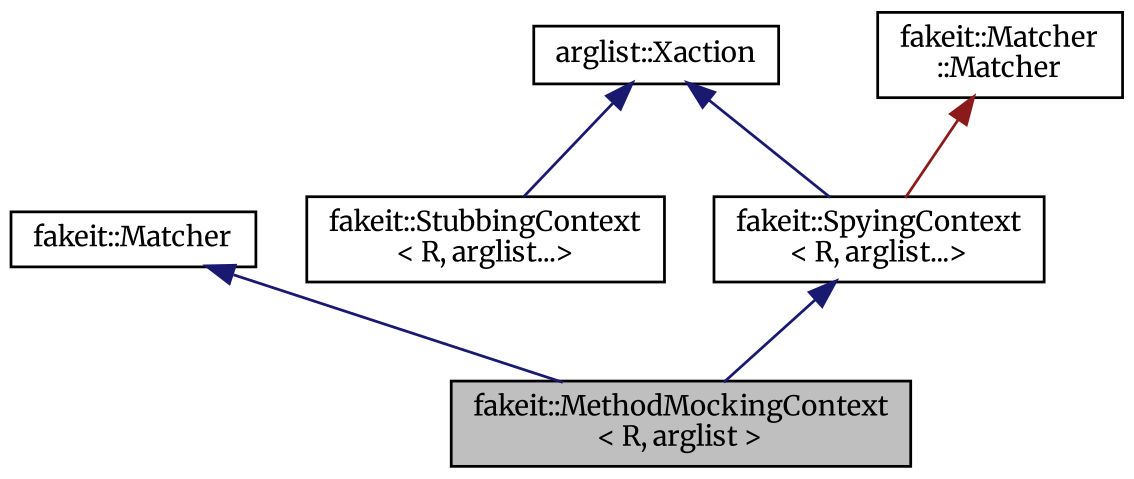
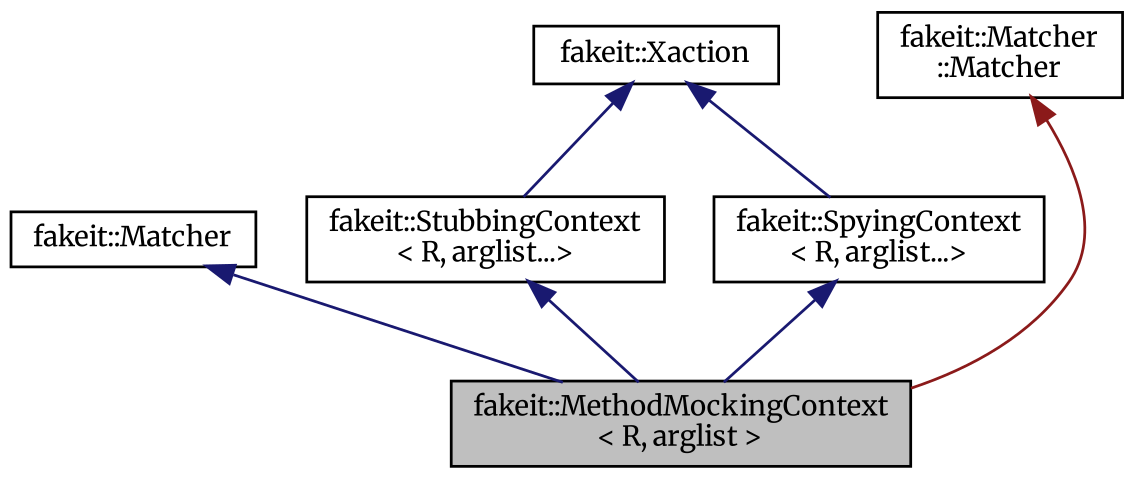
  digraph {
    fontname=Merriweather
    rankdir=TB
    node [color=black fillcolor=white fontname=Merriweather fontsize=10 shape=record style=filled]
    edge [color=midnightblue dir=back fontname=Merriweather fontsize=10 labelfontname=Helvetica labelfontsize=10 style=solid]
    n1 [fillcolor=grey75 fontcolor=black height=0.2 label="fakeit::MethodMockingContext\l\< R, arglist \>" width=0.4]
    n2 [height=0.2 label="fakeit::Matcher" width=0.4]
    n3 [height=0.2 label="fakeit::StubbingContext\l\< R, arglist...\>" width=0.4]
-   n4 [height=0.2 label="arglist::Xaction" width=0.4]
+   n4 [height=0.2 label="fakeit::Xaction" width=0.4]
    n5 [height=0.2 label="fakeit::SpyingContext\l\< R, arglist...\>" width=0.4]
    n6 [height=0.2 label="fakeit::Matcher\l::Matcher" width=0.4]
    n2 -> n1
+   n3 -> n1
    n4 -> n3
    n4 -> n5
    n5 -> n1
-   n6 -> n5 [color=firebrick4]
+   n6 -> n1 [color=firebrick4]
  }
